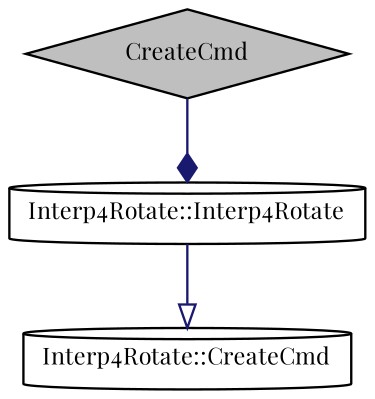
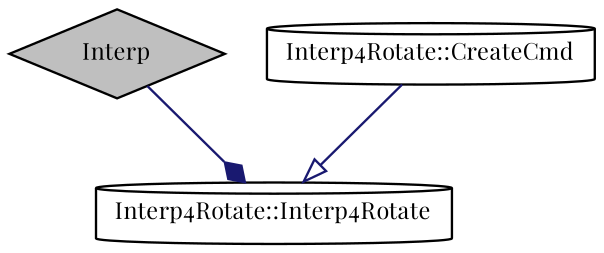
  digraph {
    fontname="Playfair Display"
    rankdir=TB
    node [color=black fillcolor=white fontname="Playfair Display" fontsize=10 shape=cylinder style=filled]
    edge [color=midnightblue fontname="Playfair Display" fontsize=10 labelfontname=Helvetica labelfontsize=10 style=solid]
-   n1 [fillcolor=grey75 fontcolor=black height=0.2 label=CreateCmd shape=diamond width=0.4]
+   n1 [fillcolor=grey75 fontcolor=black height=0.2 label=Interp shape=diamond width=0.4]
    n2 [height=0.2 label="Interp4Rotate::Interp4Rotate" width=0.4]
    n3 [height=0.2 label="Interp4Rotate::CreateCmd" width=0.4]
    n1 -> n2 [arrowhead=diamond]
-   n2 -> n3 [arrowhead=onormal]
+   n3 -> n2 [arrowhead=onormal]
  }
